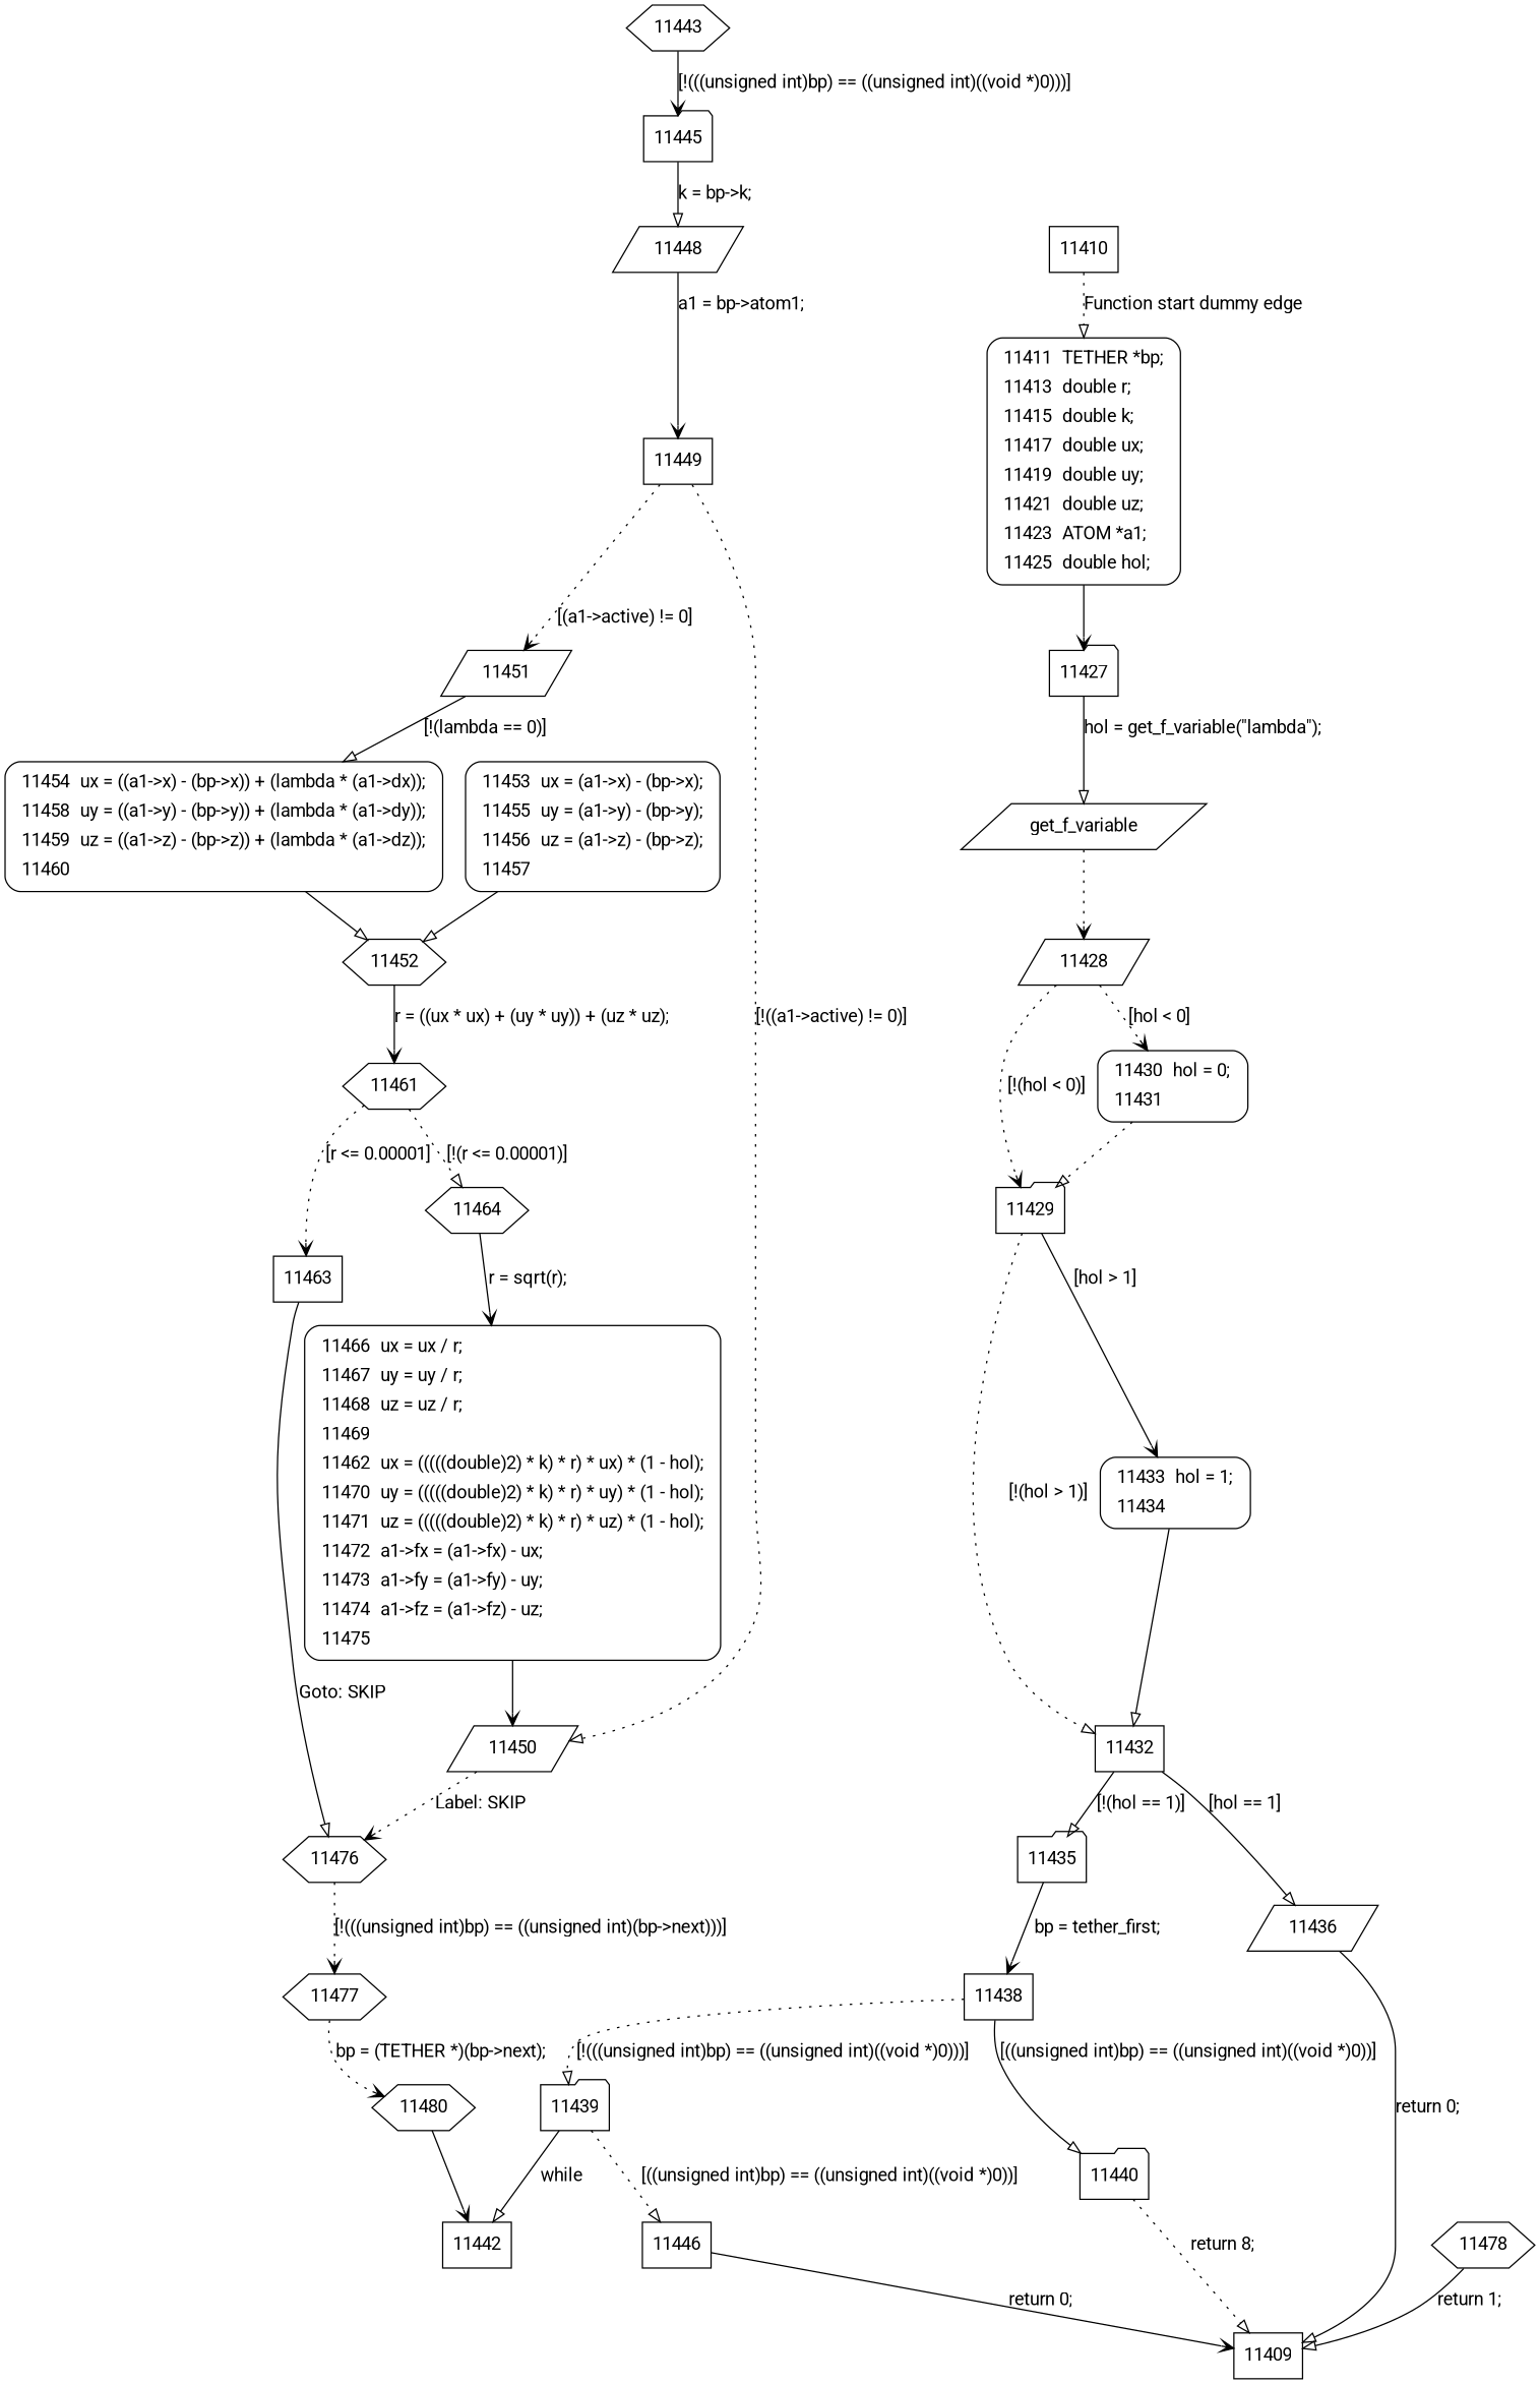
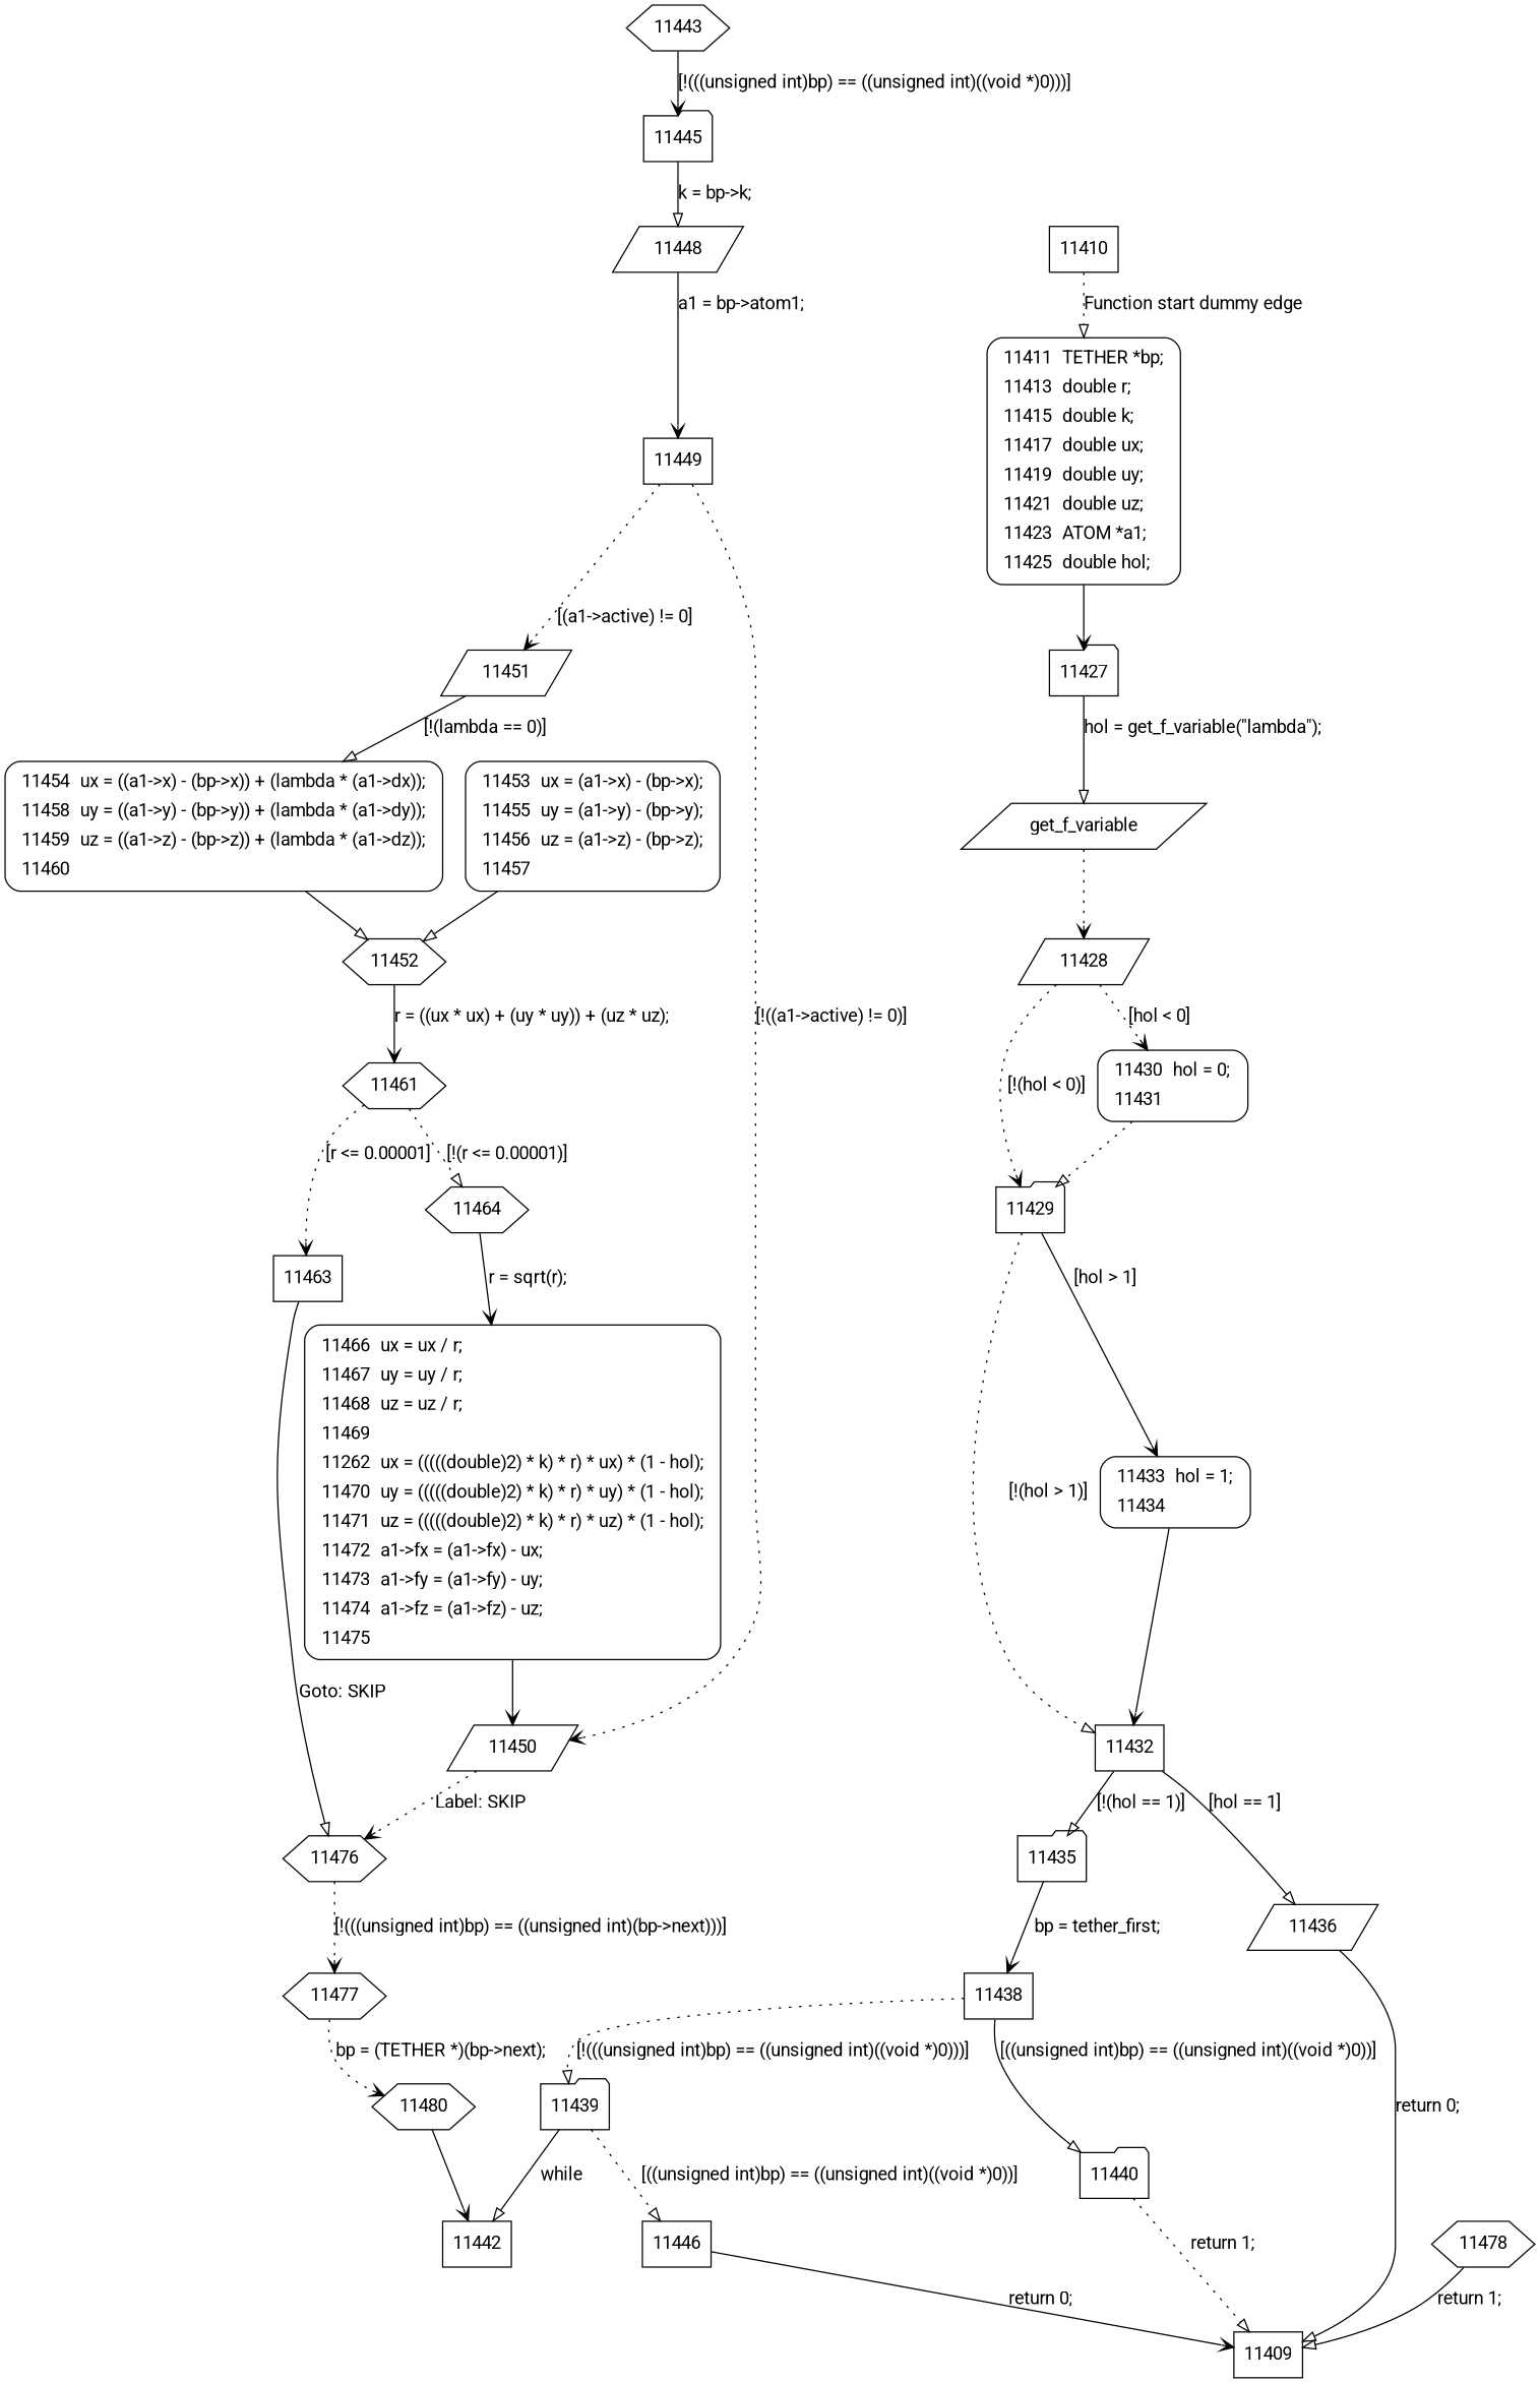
  digraph {
    fontname=Roboto
    node [fontname=Roboto shape=box]
    edge [arrowhead=onormal fontname=Roboto style=solid]
    n1 [fillcolor=white label=<<table border="0" cellborder="0" cellpadding="3" bgcolor="white"><tr><td align="right">11411</td><td align="left">TETHER *bp;</td></tr><tr><td align="right">11413</td><td align="left">double r;</td></tr><tr><td align="right">11415</td><td align="left">double k;</td></tr><tr><td align="right">11417</td><td align="left">double ux;</td></tr><tr><td align="right">11419</td><td align="left">double uy;</td></tr><tr><td align="right">11421</td><td align="left">double uz;</td></tr><tr><td align="right">11423</td><td align="left">ATOM *a1;</td></tr><tr><td align="right">11425</td><td align="left">double hol;</td></tr></table>> penwidth=1 shape=Mrecord style="filled,bold"]
    11410
    11427 [shape=folder]
    n4 [label=get_f_variable shape=parallelogram]
    11428 [shape=parallelogram]
    11429 [shape=folder]
    n7 [fillcolor=white label=<<table border="0" cellborder="0" cellpadding="3" bgcolor="white"><tr><td align="right">11430</td><td align="left">hol = 0;</td></tr><tr><td align="right">11431</td><td align="left"></td></tr></table>> penwidth=1 shape=Mrecord style="filled,bold"]
    11432
    n9 [fillcolor=white label=<<table border="0" cellborder="0" cellpadding="3" bgcolor="white"><tr><td align="right">11433</td><td align="left">hol = 1;</td></tr><tr><td align="right">11434</td><td align="left"></td></tr></table>> penwidth=1 shape=Mrecord style="filled,bold"]
    11435 [shape=folder]
    11436 [shape=parallelogram]
    11438
    11409
    11439 [shape=folder]
    11440 [shape=folder]
    11442
    11446
    11443 [shape=hexagon]
    11445 [shape=folder]
    11448 [shape=parallelogram]
    11449
    11450 [shape=parallelogram]
    11451 [shape=parallelogram]
    11476 [shape=hexagon]
    n25 [fillcolor=white label=<<table border="0" cellborder="0" cellpadding="3" bgcolor="white"><tr><td align="right">11454</td><td align="left">ux = ((a1-&gt;x) - (bp-&gt;x)) + (lambda * (a1-&gt;dx));</td></tr><tr><td align="right">11458</td><td align="left">uy = ((a1-&gt;y) - (bp-&gt;y)) + (lambda * (a1-&gt;dy));</td></tr><tr><td align="right">11459</td><td align="left">uz = ((a1-&gt;z) - (bp-&gt;z)) + (lambda * (a1-&gt;dz));</td></tr><tr><td align="right">11460</td><td align="left"></td></tr></table>> penwidth=1 shape=Mrecord style="filled,bold"]
    11477 [shape=hexagon]
    11452 [shape=hexagon]
    n28 [fillcolor=white label=<<table border="0" cellborder="0" cellpadding="3" bgcolor="white"><tr><td align="right">11453</td><td align="left">ux = (a1-&gt;x) - (bp-&gt;x);</td></tr><tr><td align="right">11455</td><td align="left">uy = (a1-&gt;y) - (bp-&gt;y);</td></tr><tr><td align="right">11456</td><td align="left">uz = (a1-&gt;z) - (bp-&gt;z);</td></tr><tr><td align="right">11457</td><td align="left"></td></tr></table>> penwidth=1 shape=Mrecord style="filled,bold"]
    11461 [shape=hexagon]
    11464 [shape=hexagon]
    11463
-   n32 [fillcolor=white label=<<table border="0" cellborder="0" cellpadding="3" bgcolor="white"><tr><td align="right">11466</td><td align="left">ux = ux / r;</td></tr><tr><td align="right">11467</td><td align="left">uy = uy / r;</td></tr><tr><td align="right">11468</td><td align="left">uz = uz / r;</td></tr><tr><td align="right">11469</td><td align="left"></td></tr><tr><td align="right">11462</td><td align="left">ux = (((((double)2) * k) * r) * ux) * (1 - hol);</td></tr><tr><td align="right">11470</td><td align="left">uy = (((((double)2) * k) * r) * uy) * (1 - hol);</td></tr><tr><td align="right">11471</td><td align="left">uz = (((((double)2) * k) * r) * uz) * (1 - hol);</td></tr><tr><td align="right">11472</td><td align="left">a1-&gt;fx = (a1-&gt;fx) - ux;</td></tr><tr><td align="right">11473</td><td align="left">a1-&gt;fy = (a1-&gt;fy) - uy;</td></tr><tr><td align="right">11474</td><td align="left">a1-&gt;fz = (a1-&gt;fz) - uz;</td></tr><tr><td align="right">11475</td><td align="left"></td></tr></table>> penwidth=1 shape=Mrecord style="filled,bold"]
+   n32 [fillcolor=white label=<<table border="0" cellborder="0" cellpadding="3" bgcolor="white"><tr><td align="right">11466</td><td align="left">ux = ux / r;</td></tr><tr><td align="right">11467</td><td align="left">uy = uy / r;</td></tr><tr><td align="right">11468</td><td align="left">uz = uz / r;</td></tr><tr><td align="right">11469</td><td align="left"></td></tr><tr><td align="right">11262</td><td align="left">ux = (((((double)2) * k) * r) * ux) * (1 - hol);</td></tr><tr><td align="right">11470</td><td align="left">uy = (((((double)2) * k) * r) * uy) * (1 - hol);</td></tr><tr><td align="right">11471</td><td align="left">uz = (((((double)2) * k) * r) * uz) * (1 - hol);</td></tr><tr><td align="right">11472</td><td align="left">a1-&gt;fx = (a1-&gt;fx) - ux;</td></tr><tr><td align="right">11473</td><td align="left">a1-&gt;fy = (a1-&gt;fy) - uy;</td></tr><tr><td align="right">11474</td><td align="left">a1-&gt;fz = (a1-&gt;fz) - uz;</td></tr><tr><td align="right">11475</td><td align="left"></td></tr></table>> penwidth=1 shape=Mrecord style="filled,bold"]
    11480 [shape=hexagon]
    11478 [shape=hexagon]
    n1 -> 11427 [arrowhead=vee]
    11410 -> n1 [label="Function start dummy edge" style=dotted]
    11427 -> n4 [label="hol = get_f_variable(\"lambda\");"]
    n4 -> 11428 [arrowhead=vee style=dotted]
    11428 -> 11429 [arrowhead=vee label="[!(hol < 0)]" style=dotted]
    11428 -> n7 [arrowhead=vee label="[hol < 0]" style=dotted]
    11429 -> 11432 [label="[!(hol > 1)]" style=dotted]
    11429 -> n9 [arrowhead=vee label="[hol > 1]"]
    n7 -> 11429 [style=dotted]
    11432 -> 11435 [label="[!(hol == 1)]"]
    11432 -> 11436 [label="[hol == 1]"]
-   n9 -> 11432
+   n9 -> 11432 [arrowhead=vee]
    11435 -> 11438 [arrowhead=vee label="bp = tether_first;"]
    11436 -> 11409 [label="return 0;"]
    11438 -> 11439 [label="[!(((unsigned int)bp) == ((unsigned int)((void *)0)))]" style=dotted]
    11438 -> 11440 [label="[((unsigned int)bp) == ((unsigned int)((void *)0))]"]
    11439 -> 11442 [label=while]
    11439 -> 11446 [label="[((unsigned int)bp) == ((unsigned int)((void *)0))]" style=dotted]
-   11440 -> 11409 [label="return 8;" style=dotted]
+   11440 -> 11409 [label="return 1;" style=dotted]
    11446 -> 11409 [arrowhead=vee label="return 0;"]
    11443 -> 11445 [arrowhead=vee label="[!(((unsigned int)bp) == ((unsigned int)((void *)0)))]"]
    11445 -> 11448 [label="k = bp->k;"]
    11448 -> 11449 [arrowhead=vee label="a1 = bp->atom1;"]
-   11449 -> 11450 [label="[!((a1->active) != 0)]" style=dotted]
+   11449 -> 11450 [arrowhead=vee label="[!((a1->active) != 0)]" style=dotted]
    11449 -> 11451 [arrowhead=vee label="[(a1->active) != 0]" style=dotted]
    11450 -> 11476 [arrowhead=vee label="Label: SKIP" style=dotted]
    11451 -> n25 [label="[!(lambda == 0)]"]
    11476 -> 11477 [arrowhead=vee label="[!(((unsigned int)bp) == ((unsigned int)(bp->next)))]" style=dotted]
    n25 -> 11452
    11477 -> 11480 [arrowhead=vee label="bp = (TETHER *)(bp->next);" style=dotted]
    11452 -> 11461 [arrowhead=vee label="r = ((ux * ux) + (uy * uy)) + (uz * uz);"]
    n28 -> 11452
    11461 -> 11464 [label="[!(r <= 0.00001)]" style=dotted]
    11461 -> 11463 [arrowhead=vee label="[r <= 0.00001]" style=dotted]
    11464 -> n32 [arrowhead=vee label="r = sqrt(r);"]
    11463 -> 11476 [label="Goto: SKIP"]
    n32 -> 11450 [arrowhead=vee]
    11480 -> 11442 [arrowhead=vee]
    11478 -> 11409 [label="return 1;"]
  }
